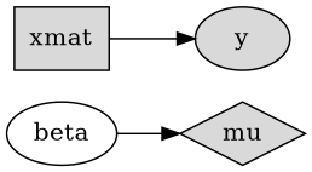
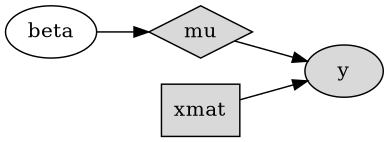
  digraph {
    rankdir=LR
    node [shape=ellipse fillcolor=gray85 style=filled]
    beta [fillcolor="" style=""]
    mu [shape=diamond]
    y
    xmat [shape=box]
    beta -> mu
+   mu -> y
    xmat -> y
  }
